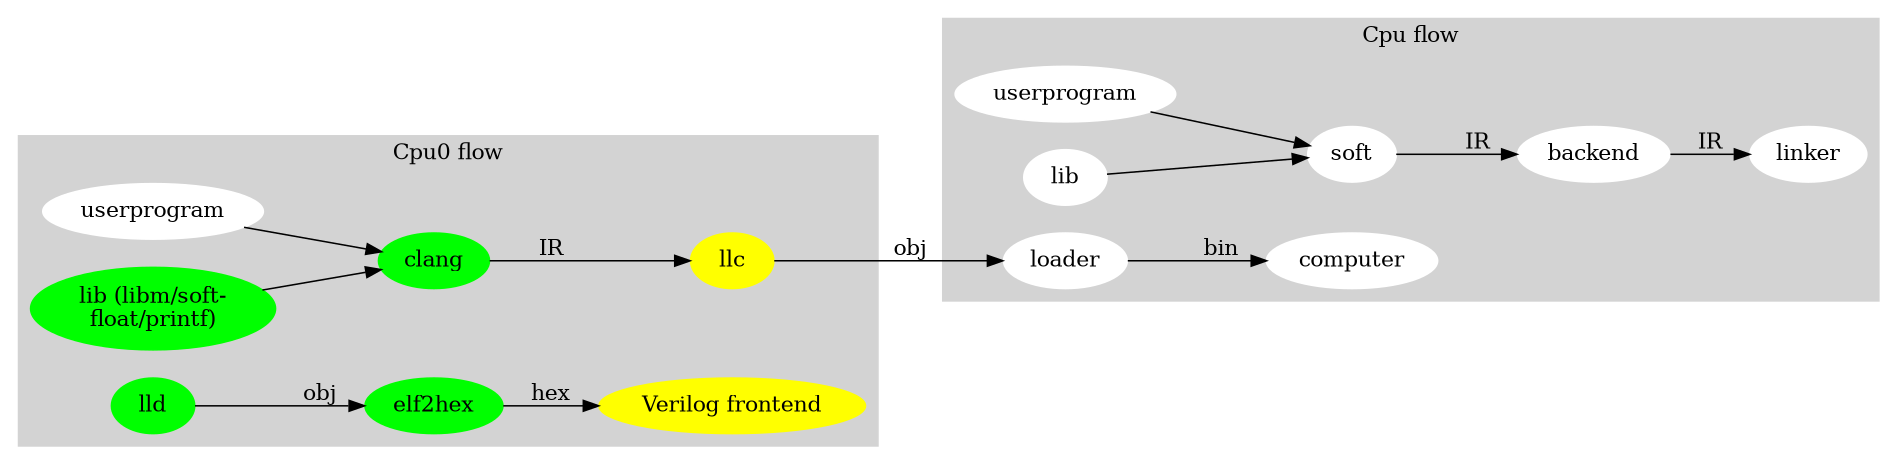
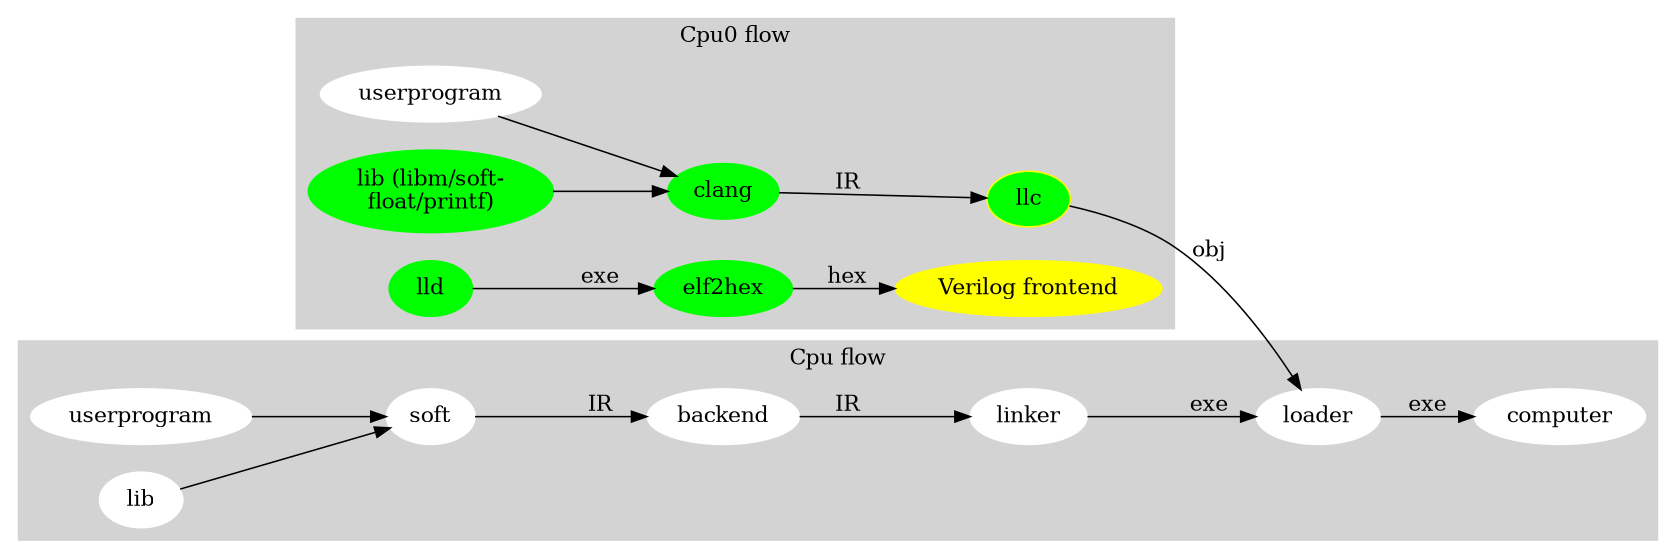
  digraph {
    rankdir=LR
    node [color=white style=filled]
    n1 [label=userprogram]
    clang [color=green]
    n3 [color=green label="lib (libm/soft-\nfloat/printf)"]
-   llc [color=yellow]
+   llc [color=yellow fillcolor=green]
    lld [color=green]
    n6 [color=yellow label="Verilog frontend"]
    elf2hex [color=green]
    userprogram
    n9 [label=soft]
    lib
    backend
    linker
    loader
    computer
    subgraph cluster_1 {
      color=lightgrey
      label="Cpu0 flow"
      style=filled
      n1
      clang
      n3
      llc
      lld
      n6
      elf2hex
    }
    subgraph cluster_2 {
      color=lightgrey
      label="Cpu flow"
      style=filled
      userprogram
      n9
      lib
      backend
      linker
      loader
      computer
    }
    n1 -> clang
    clang -> llc [label=IR]
    n3 -> clang
    llc -> loader [label=obj]
-   lld -> elf2hex [label=obj]
+   lld -> elf2hex [label=exe]
    elf2hex -> n6 [label=hex]
    userprogram -> n9
    n9 -> backend [label=IR]
    lib -> n9
    backend -> linker [label=IR]
-   loader -> computer [label=bin]
+   linker -> loader [label=exe]
+   loader -> computer [label=exe]
  }
